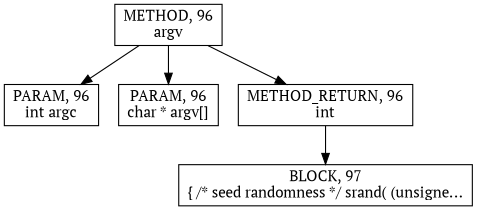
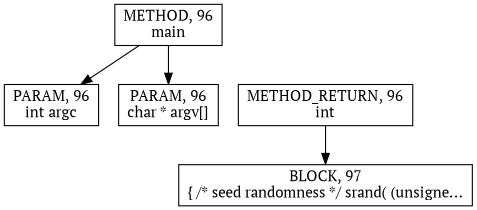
  digraph {
    fontname="PT Serif"
    node [fontname="PT Serif" shape=rect]
    edge [fontname="PT Serif"]
-   n1 [label=<METHOD, 96<BR/>argv>]
+   n1 [label=<METHOD, 96<BR/>main>]
    n2 [label=<PARAM, 96<BR/>int argc>]
    n3 [label=<PARAM, 96<BR/>char * argv[]>]
    n4 [label=<METHOD_RETURN, 96<BR/>int>]
    n5 [label=<BLOCK, 97<BR/>{ /* seed randomness */ srand( (unsigne...>]
    n1 -> n2
    n1 -> n3
-   n1 -> n4
    n4 -> n5
  }
